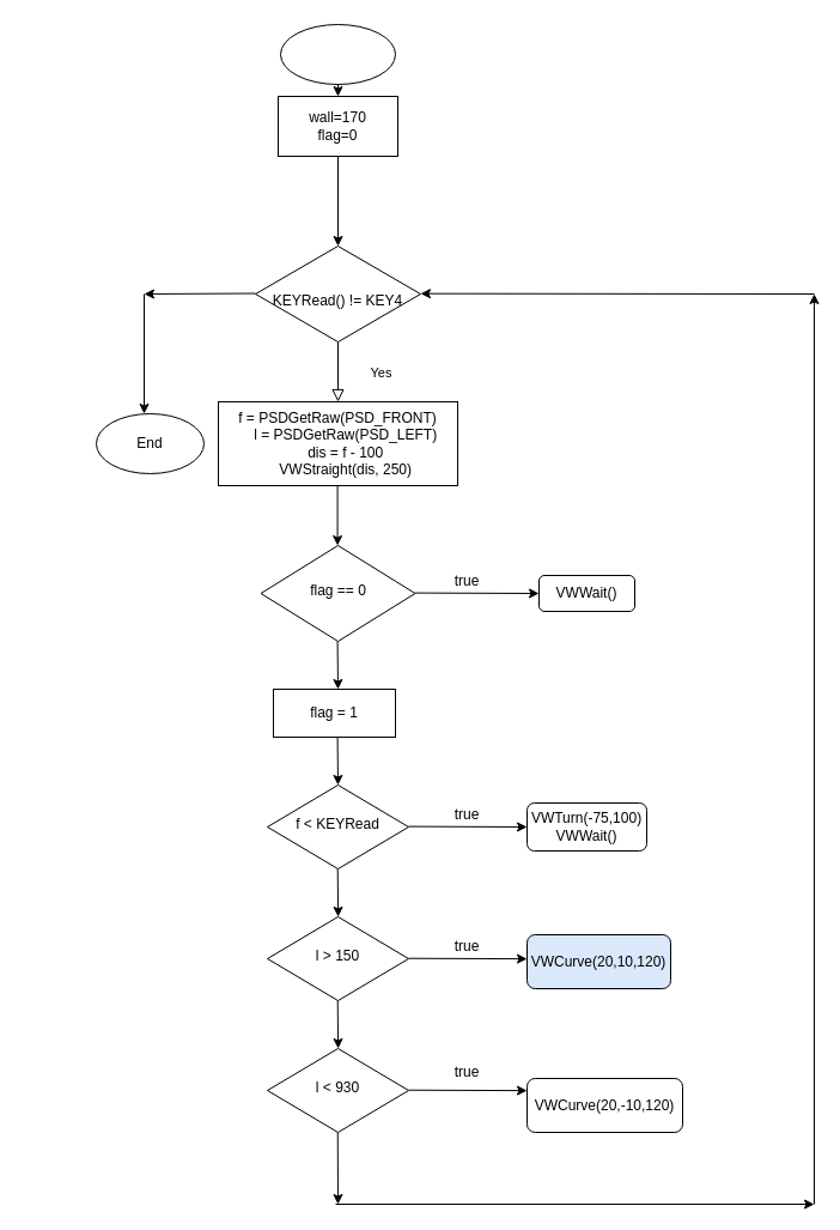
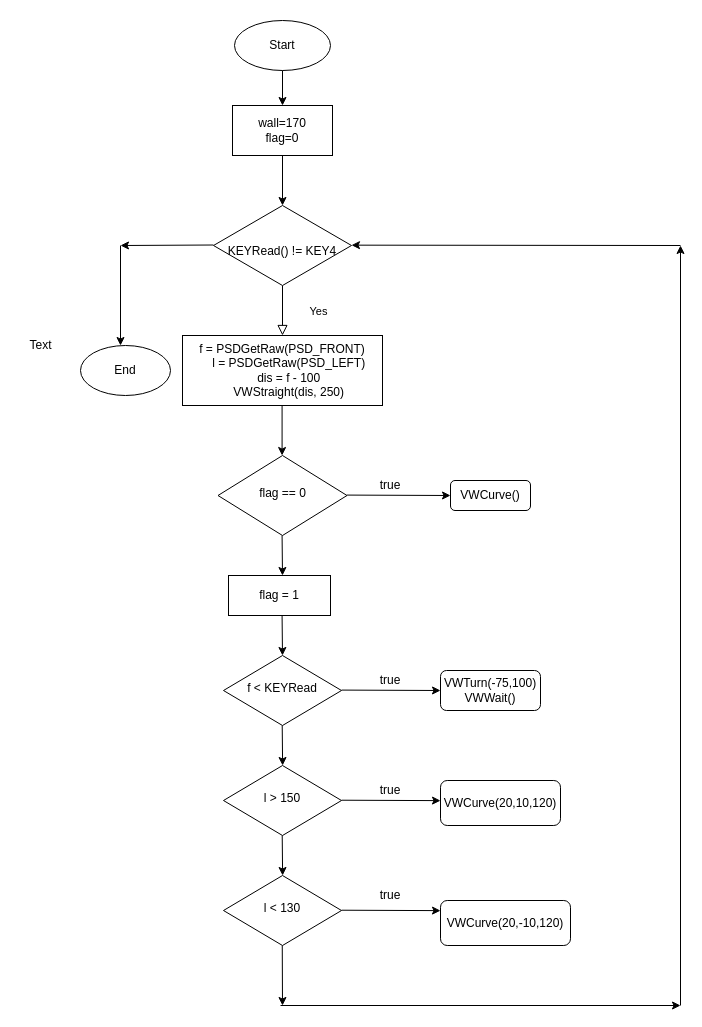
  <mxCell id="0" />
  <mxCell id="1" parent="0" />
  <mxCell id="2" value="Yes" style="rounded=0;html=1;jettySize=auto;orthogonalLoop=1;fontSize=11;endArrow=block;endFill=0;endSize=8;strokeWidth=1;shadow=0;labelBackgroundColor=none;edgeStyle=orthogonalEdgeStyle;entryX=0.5;entryY=0;entryDx=0;entryDy=0;" parent="1" source="3" target="7" edge="1"><mxGeometry x="0.021" y="36" relative="1" as="geometry"><mxPoint as="offset" /><mxPoint x="280" y="325" as="targetPoint" /><Array as="points"><mxPoint x="284" y="285" /><mxPoint x="284" y="285" /></Array></mxGeometry></mxCell>
  <mxCell id="3" value="&lt;br&gt;KEYRead() != KEY4" style="rhombus;whiteSpace=wrap;html=1;shadow=0;fontFamily=Helvetica;fontSize=12;align=center;strokeWidth=1;spacing=6;spacingTop=-4;" parent="1" vertex="1"><mxGeometry x="213" y="205" width="138" height="80" as="geometry" /></mxCell>
  <mxCell id="4" value="" style="ellipse;whiteSpace=wrap;html=1;" vertex="1" parent="1"><mxGeometry x="234" y="20" width="96" height="50" as="geometry" /></mxCell>
- <mxCell id="6" value="&lt;span&gt;wall=170&lt;/span&gt;&lt;br&gt;&lt;span&gt;flag=0&lt;/span&gt;" style="rounded=0;whiteSpace=wrap;html=1;" vertex="1" parent="1"><mxGeometry x="232" y="80" width="100" height="50" as="geometry" /></mxCell>
+ <mxCell id="5" value="Start" style="text;html=1;strokeColor=none;fillColor=none;align=center;verticalAlign=middle;whiteSpace=wrap;rounded=0;" vertex="1" parent="1"><mxGeometry x="262" y="35" width="40" height="20" as="geometry" /></mxCell>
+ <mxCell id="6" value="&lt;span&gt;wall=170&lt;/span&gt;&lt;br&gt;&lt;span&gt;flag=0&lt;/span&gt;" style="rounded=0;whiteSpace=wrap;html=1;" vertex="1" parent="1"><mxGeometry x="232" y="105" width="100" height="50" as="geometry" /></mxCell>
  <mxCell id="7" value="&lt;div&gt;f = PSDGetRaw(PSD_FRONT)&lt;/div&gt;&lt;div&gt;&amp;nbsp; &amp;nbsp; l = PSDGetRaw(PSD_LEFT)&lt;/div&gt;&lt;div&gt;&lt;span&gt;&amp;nbsp; &amp;nbsp; dis = f - 100&lt;/span&gt;&lt;br&gt;&lt;/div&gt;&lt;div&gt;&amp;nbsp; &amp;nbsp; VWStraight(dis, 250)&lt;/div&gt;" style="rounded=0;whiteSpace=wrap;html=1;" vertex="1" parent="1"><mxGeometry x="182" y="335" width="200" height="70" as="geometry" /></mxCell>
  <mxCell id="8" value="flag == 0" style="rhombus;whiteSpace=wrap;html=1;shadow=0;fontFamily=Helvetica;fontSize=12;align=center;strokeWidth=1;spacing=6;spacingTop=-4;" vertex="1" parent="1"><mxGeometry x="217.5" y="455" width="129" height="80" as="geometry" /></mxCell>
  <mxCell id="9" value="" style="endArrow=classic;html=1;entryX=0.5;entryY=0;entryDx=0;entryDy=0;" edge="1" parent="1" source="4" target="6"><mxGeometry width="50" height="50" relative="1" as="geometry"><mxPoint x="320" y="135" as="sourcePoint" /><mxPoint x="370" y="85" as="targetPoint" /></mxGeometry></mxCell>
  <mxCell id="10" value="" style="endArrow=classic;html=1;exitX=0.5;exitY=1;exitDx=0;exitDy=0;" edge="1" parent="1" source="6"><mxGeometry width="50" height="50" relative="1" as="geometry"><mxPoint x="281.66" y="185" as="sourcePoint" /><mxPoint x="282" y="205" as="targetPoint" /></mxGeometry></mxCell>
  <mxCell id="11" value="" style="endArrow=classic;html=1;" edge="1" parent="1"><mxGeometry width="50" height="50" relative="1" as="geometry"><mxPoint x="281.58" y="405" as="sourcePoint" /><mxPoint x="281.58" y="455" as="targetPoint" /></mxGeometry></mxCell>
  <mxCell id="12" value="" style="endArrow=classic;html=1;entryX=0;entryY=0.5;entryDx=0;entryDy=0;" edge="1" parent="1" target="13"><mxGeometry width="50" height="50" relative="1" as="geometry"><mxPoint x="346.5" y="494.58" as="sourcePoint" /><mxPoint x="455.5" y="495" as="targetPoint" /></mxGeometry></mxCell>
- <mxCell id="13" value="VWWait()" style="rounded=1;whiteSpace=wrap;html=1;" vertex="1" parent="1"><mxGeometry x="450" y="480" width="80" height="30" as="geometry" /></mxCell>
+ <mxCell id="13" value="VWCurve()" style="rounded=1;whiteSpace=wrap;html=1;" vertex="1" parent="1"><mxGeometry x="450" y="480" width="80" height="30" as="geometry" /></mxCell>
  <mxCell id="14" value="" style="endArrow=classic;html=1;" edge="1" parent="1"><mxGeometry width="50" height="50" relative="1" as="geometry"><mxPoint x="281.58" y="535" as="sourcePoint" /><mxPoint x="282" y="575" as="targetPoint" /></mxGeometry></mxCell>
  <mxCell id="15" value="&lt;span&gt;flag = 1&lt;/span&gt;" style="rounded=0;whiteSpace=wrap;html=1;" vertex="1" parent="1"><mxGeometry x="228" y="575" width="102" height="40" as="geometry" /></mxCell>
  <mxCell id="16" value="" style="endArrow=classic;html=1;" edge="1" parent="1"><mxGeometry width="50" height="50" relative="1" as="geometry"><mxPoint x="281.58" y="615" as="sourcePoint" /><mxPoint x="282" y="655" as="targetPoint" /></mxGeometry></mxCell>
  <mxCell id="17" value="f &amp;lt; KEYRead" style="rhombus;whiteSpace=wrap;html=1;shadow=0;fontFamily=Helvetica;fontSize=12;align=center;strokeWidth=1;spacing=6;spacingTop=-4;" vertex="1" parent="1"><mxGeometry x="223" y="655" width="118" height="70" as="geometry" /></mxCell>
  <mxCell id="18" value="&lt;div&gt;VWTurn(-75,100)&lt;/div&gt;&lt;div&gt;&lt;span&gt;VWWait()&lt;/span&gt;&lt;/div&gt;" style="rounded=1;whiteSpace=wrap;html=1;" vertex="1" parent="1"><mxGeometry x="440" y="670" width="100" height="40" as="geometry" /></mxCell>
  <mxCell id="19" value="" style="endArrow=classic;html=1;" edge="1" parent="1"><mxGeometry width="50" height="50" relative="1" as="geometry"><mxPoint x="341" y="689.58" as="sourcePoint" /><mxPoint x="440" y="690" as="targetPoint" /></mxGeometry></mxCell>
  <mxCell id="20" value="l &amp;gt; 150" style="rhombus;whiteSpace=wrap;html=1;shadow=0;fontFamily=Helvetica;fontSize=12;align=center;strokeWidth=1;spacing=6;spacingTop=-4;" vertex="1" parent="1"><mxGeometry x="223" y="765" width="118" height="70" as="geometry" /></mxCell>
- <mxCell id="21" value="VWCurve(20,10,120)" style="rounded=1;whiteSpace=wrap;html=1;fillColor=#dae8fc;" vertex="1" parent="1"><mxGeometry x="440" y="780" width="120" height="45" as="geometry" /></mxCell>
- <mxCell id="22" value="l &amp;lt; 930" style="rhombus;whiteSpace=wrap;html=1;shadow=0;fontFamily=Helvetica;fontSize=12;align=center;strokeWidth=1;spacing=6;spacingTop=-4;" vertex="1" parent="1"><mxGeometry x="223" y="875" width="118" height="70" as="geometry" /></mxCell>
+ <mxCell id="21" value="VWCurve(20,10,120)" style="rounded=1;whiteSpace=wrap;html=1;" vertex="1" parent="1"><mxGeometry x="440" y="780" width="120" height="45" as="geometry" /></mxCell>
+ <mxCell id="22" value="l &amp;lt; 130" style="rhombus;whiteSpace=wrap;html=1;shadow=0;fontFamily=Helvetica;fontSize=12;align=center;strokeWidth=1;spacing=6;spacingTop=-4;" vertex="1" parent="1"><mxGeometry x="223" y="875" width="118" height="70" as="geometry" /></mxCell>
  <mxCell id="23" value="VWCurve(20,-10,120)" style="rounded=1;whiteSpace=wrap;html=1;" vertex="1" parent="1"><mxGeometry x="440" y="900" width="130" height="45" as="geometry" /></mxCell>
  <mxCell id="24" value="" style="endArrow=classic;html=1;" edge="1" parent="1"><mxGeometry width="50" height="50" relative="1" as="geometry"><mxPoint x="281.71" y="725" as="sourcePoint" /><mxPoint x="282.13" y="765" as="targetPoint" /></mxGeometry></mxCell>
  <mxCell id="25" value="" style="endArrow=classic;html=1;" edge="1" parent="1"><mxGeometry width="50" height="50" relative="1" as="geometry"><mxPoint x="281.71" y="835" as="sourcePoint" /><mxPoint x="282.13" y="875" as="targetPoint" /></mxGeometry></mxCell>
  <mxCell id="26" value="" style="endArrow=classic;html=1;" edge="1" parent="1"><mxGeometry width="50" height="50" relative="1" as="geometry"><mxPoint x="341" y="799.71" as="sourcePoint" /><mxPoint x="440" y="800.13" as="targetPoint" /></mxGeometry></mxCell>
  <mxCell id="27" value="" style="endArrow=classic;html=1;" edge="1" parent="1"><mxGeometry width="50" height="50" relative="1" as="geometry"><mxPoint x="341" y="909.71" as="sourcePoint" /><mxPoint x="440" y="910.13" as="targetPoint" /></mxGeometry></mxCell>
  <mxCell id="28" value="" style="endArrow=classic;html=1;" edge="1" parent="1"><mxGeometry width="50" height="50" relative="1" as="geometry"><mxPoint x="281.76" y="945" as="sourcePoint" /><mxPoint x="282" y="1005" as="targetPoint" /></mxGeometry></mxCell>
  <mxCell id="29" value="" style="endArrow=classic;html=1;" edge="1" parent="1"><mxGeometry width="50" height="50" relative="1" as="geometry"><mxPoint x="280" y="1005" as="sourcePoint" /><mxPoint x="680" y="1005" as="targetPoint" /></mxGeometry></mxCell>
  <mxCell id="30" value="" style="endArrow=classic;html=1;" edge="1" parent="1"><mxGeometry width="50" height="50" relative="1" as="geometry"><mxPoint x="680" y="1005" as="sourcePoint" /><mxPoint x="680" y="245" as="targetPoint" /></mxGeometry></mxCell>
  <mxCell id="31" value="" style="endArrow=classic;html=1;" edge="1" parent="1"><mxGeometry width="50" height="50" relative="1" as="geometry"><mxPoint x="680" y="245" as="sourcePoint" /><mxPoint x="351" y="244.66" as="targetPoint" /></mxGeometry></mxCell>
+ <mxCell id="32" value="Text" style="text;html=1;align=center;verticalAlign=middle;resizable=0;points=[];autosize=1;strokeColor=none;" vertex="1" parent="1"><mxGeometry x="20" y="335" width="40" height="20" as="geometry" /></mxCell>
  <mxCell id="33" value="" style="endArrow=classic;html=1;" edge="1" parent="1"><mxGeometry width="50" height="50" relative="1" as="geometry"><mxPoint x="213" y="244.5" as="sourcePoint" /><mxPoint x="120" y="245" as="targetPoint" /></mxGeometry></mxCell>
  <mxCell id="34" value="" style="endArrow=classic;html=1;" edge="1" parent="1"><mxGeometry width="50" height="50" relative="1" as="geometry"><mxPoint x="120" y="245" as="sourcePoint" /><mxPoint x="120" y="345" as="targetPoint" /></mxGeometry></mxCell>
  <mxCell id="35" value="End" style="ellipse;whiteSpace=wrap;html=1;" vertex="1" parent="1"><mxGeometry x="80" y="345" width="90" height="50" as="geometry" /></mxCell>
  <mxCell id="36" value="true" style="text;html=1;strokeColor=none;fillColor=none;align=center;verticalAlign=middle;whiteSpace=wrap;rounded=0;" vertex="1" parent="1"><mxGeometry x="370" y="475" width="40" height="20" as="geometry" /></mxCell>
  <mxCell id="37" value="true" style="text;html=1;strokeColor=none;fillColor=none;align=center;verticalAlign=middle;whiteSpace=wrap;rounded=0;" vertex="1" parent="1"><mxGeometry x="370" y="670" width="40" height="20" as="geometry" /></mxCell>
  <mxCell id="38" value="true" style="text;html=1;strokeColor=none;fillColor=none;align=center;verticalAlign=middle;whiteSpace=wrap;rounded=0;" vertex="1" parent="1"><mxGeometry x="370" y="780" width="40" height="20" as="geometry" /></mxCell>
  <mxCell id="39" value="true" style="text;html=1;strokeColor=none;fillColor=none;align=center;verticalAlign=middle;whiteSpace=wrap;rounded=0;" vertex="1" parent="1"><mxGeometry x="370" y="885" width="40" height="20" as="geometry" /></mxCell>
